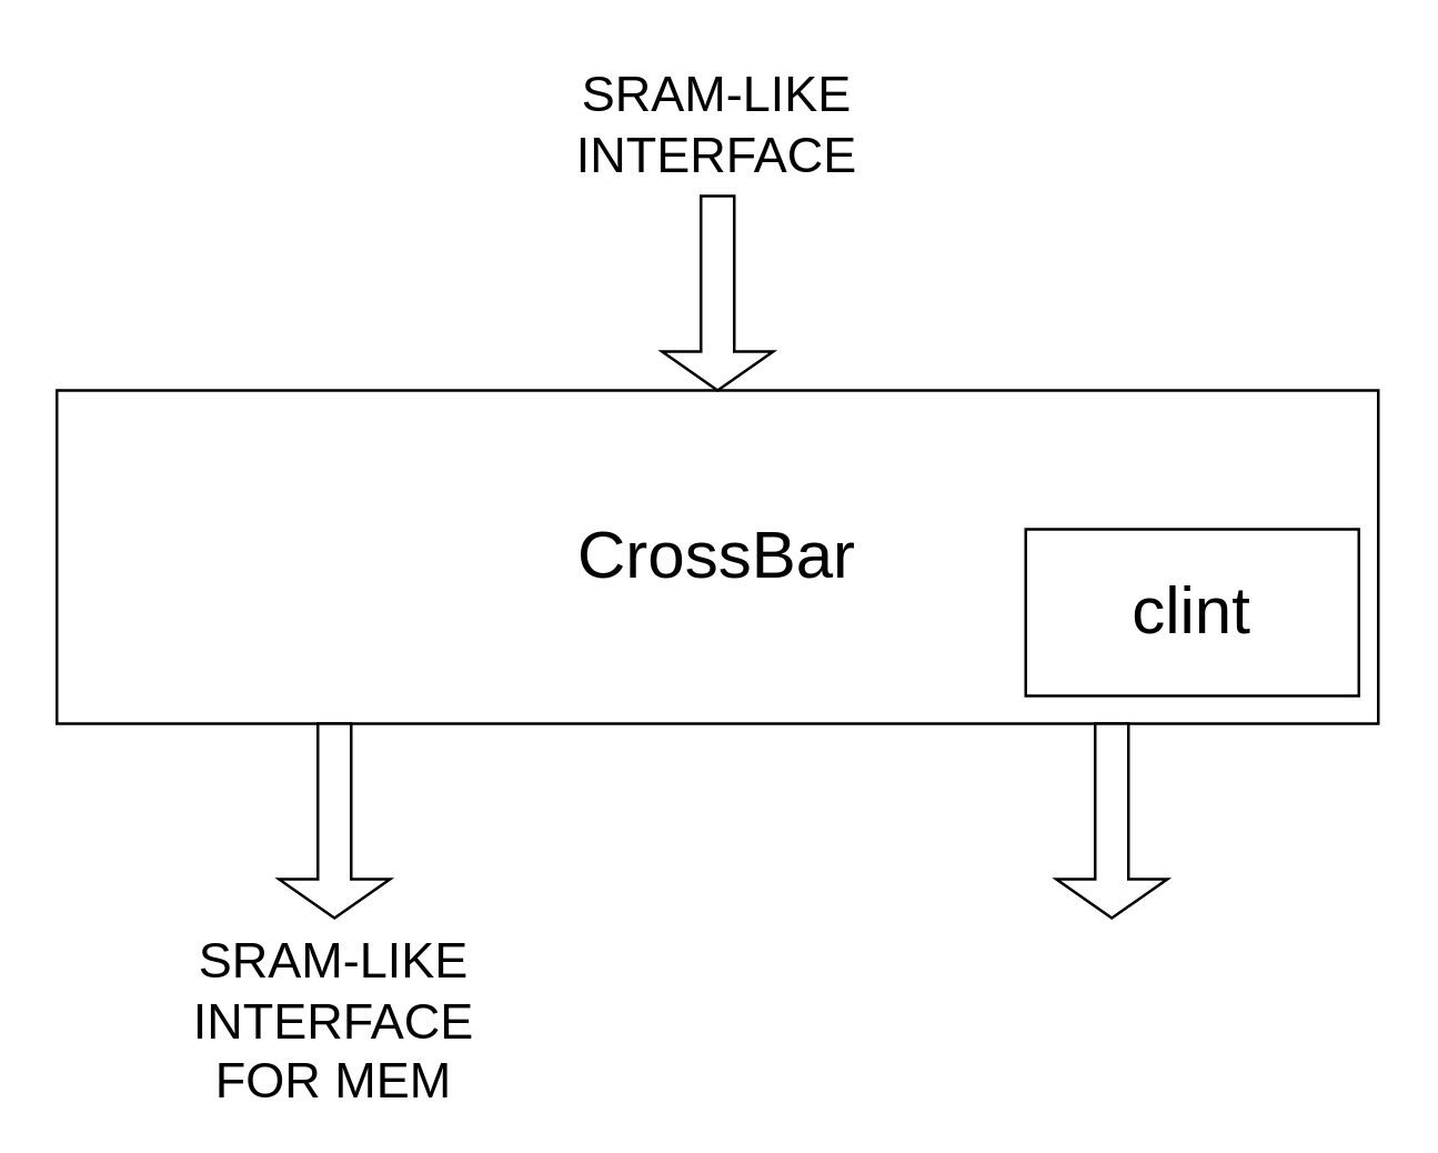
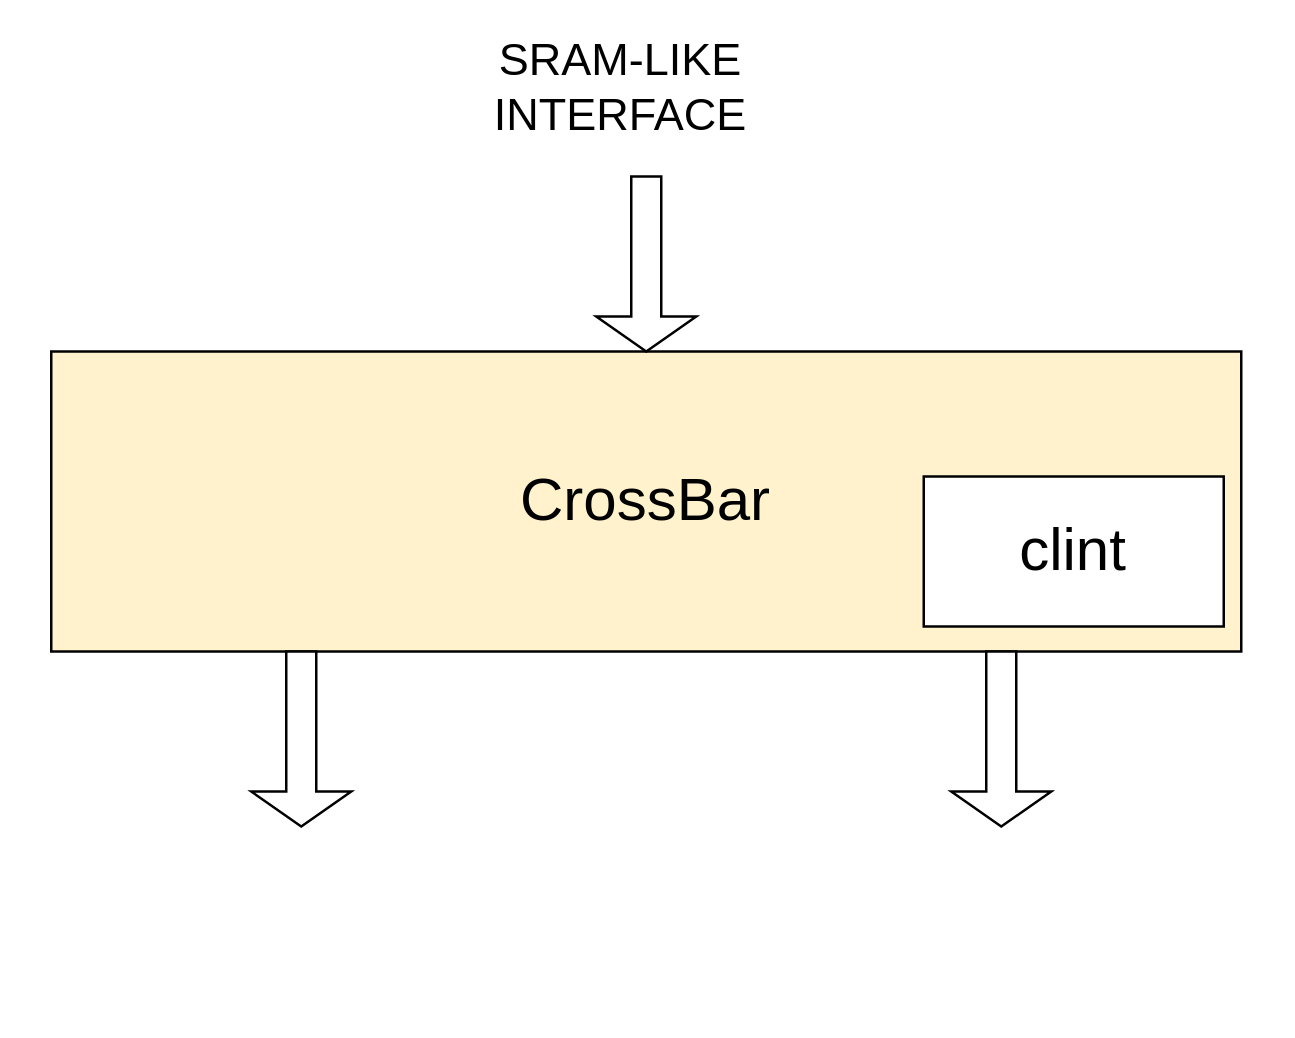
  <mxCell id="0" />
  <mxCell id="1" parent="0" />
- <mxCell id="2" value="&lt;font style=&quot;font-size: 24px&quot;&gt;CrossBar&lt;/font&gt;" style="rounded=0;whiteSpace=wrap;html=1;" vertex="1" parent="1"><mxGeometry x="20" y="140" width="476" height="120" as="geometry" /></mxCell>
+ <mxCell id="2" value="&lt;font style=&quot;font-size: 24px&quot;&gt;CrossBar&lt;/font&gt;" style="rounded=0;whiteSpace=wrap;html=1;fillColor=#fff2cc;" vertex="1" parent="1"><mxGeometry x="20" y="140" width="476" height="120" as="geometry" /></mxCell>
  <mxCell id="3" value="" style="shape=singleArrow;direction=south;whiteSpace=wrap;html=1;" vertex="1" parent="1"><mxGeometry x="100" y="260" width="40" height="70" as="geometry" /></mxCell>
  <mxCell id="4" value="" style="shape=singleArrow;direction=south;whiteSpace=wrap;html=1;" vertex="1" parent="1"><mxGeometry x="238" y="70" width="40" height="70" as="geometry" /></mxCell>
  <mxCell id="5" value="" style="shape=singleArrow;direction=south;whiteSpace=wrap;html=1;" vertex="1" parent="1"><mxGeometry x="380" y="260" width="40" height="70" as="geometry" /></mxCell>
- <mxCell id="6" value="&lt;font style=&quot;font-size: 18px&quot;&gt;SRAM-LIKE INTERFACE&lt;/font&gt;" style="text;html=1;strokeColor=none;fillColor=none;align=center;verticalAlign=middle;whiteSpace=wrap;rounded=0;" vertex="1" parent="1"><mxGeometry x="192" y="20" width="132" height="50" as="geometry" /></mxCell>
- <mxCell id="7" value="&lt;font style=&quot;font-size: 18px&quot;&gt;SRAM-LIKE INTERFACE&lt;br&gt;FOR MEM&lt;/font&gt;" style="text;html=1;strokeColor=none;fillColor=none;align=center;verticalAlign=middle;whiteSpace=wrap;rounded=0;" vertex="1" parent="1"><mxGeometry x="54" y="343" width="132" height="50" as="geometry" /></mxCell>
+ <mxCell id="6" value="&lt;font style=&quot;font-size: 18px&quot;&gt;SRAM-LIKE INTERFACE&lt;/font&gt;" style="text;html=1;strokeColor=none;fillColor=none;align=center;verticalAlign=middle;whiteSpace=wrap;rounded=0;" vertex="1" parent="1"><mxGeometry x="182" y="10" width="132" height="50" as="geometry" /></mxCell>
  <mxCell id="8" value="&lt;font style=&quot;font-size: 24px&quot;&gt;clint&lt;/font&gt;" style="rounded=0;whiteSpace=wrap;html=1;" vertex="1" parent="1"><mxGeometry x="369" y="190" width="120" height="60" as="geometry" /></mxCell>
